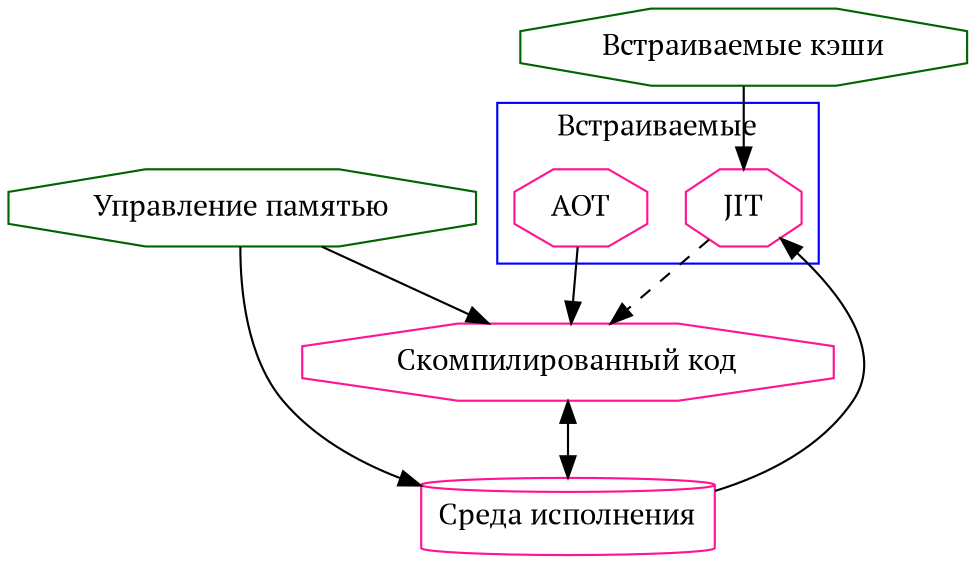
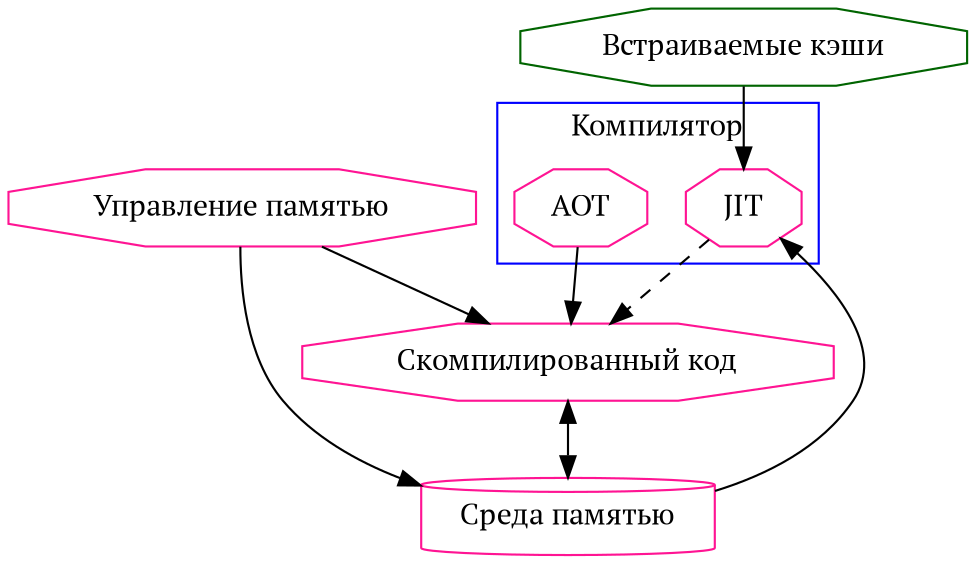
  digraph {
    fontname="PT Serif"
    node [color=deeppink fontname="PT Serif" shape=octagon]
    edge [fontname="PT Serif" style=solid]
    JIT
    AOT
    n3 [label="Скомпилированный код"]
-   n4 [label="Среда исполнения" shape=cylinder]
-   n5 [color=darkgreen label="Управление памятью"]
+   n4 [label="Среда памятью" shape=cylinder]
+   n5 [label="Управление памятью"]
    n6 [color=darkgreen label="Встраиваемые кэши"]
    subgraph cluster_1 {
      color=blue
-     label="Встраиваемые"
+     label="Компилятор"
      JIT
      AOT
    }
    JIT -> n3 [style=dashed]
    AOT -> n3
    n3 -> n4 [dir=both]
    n4 -> JIT
    n5 -> n3
    n5 -> n4
    n6 -> JIT
  }
